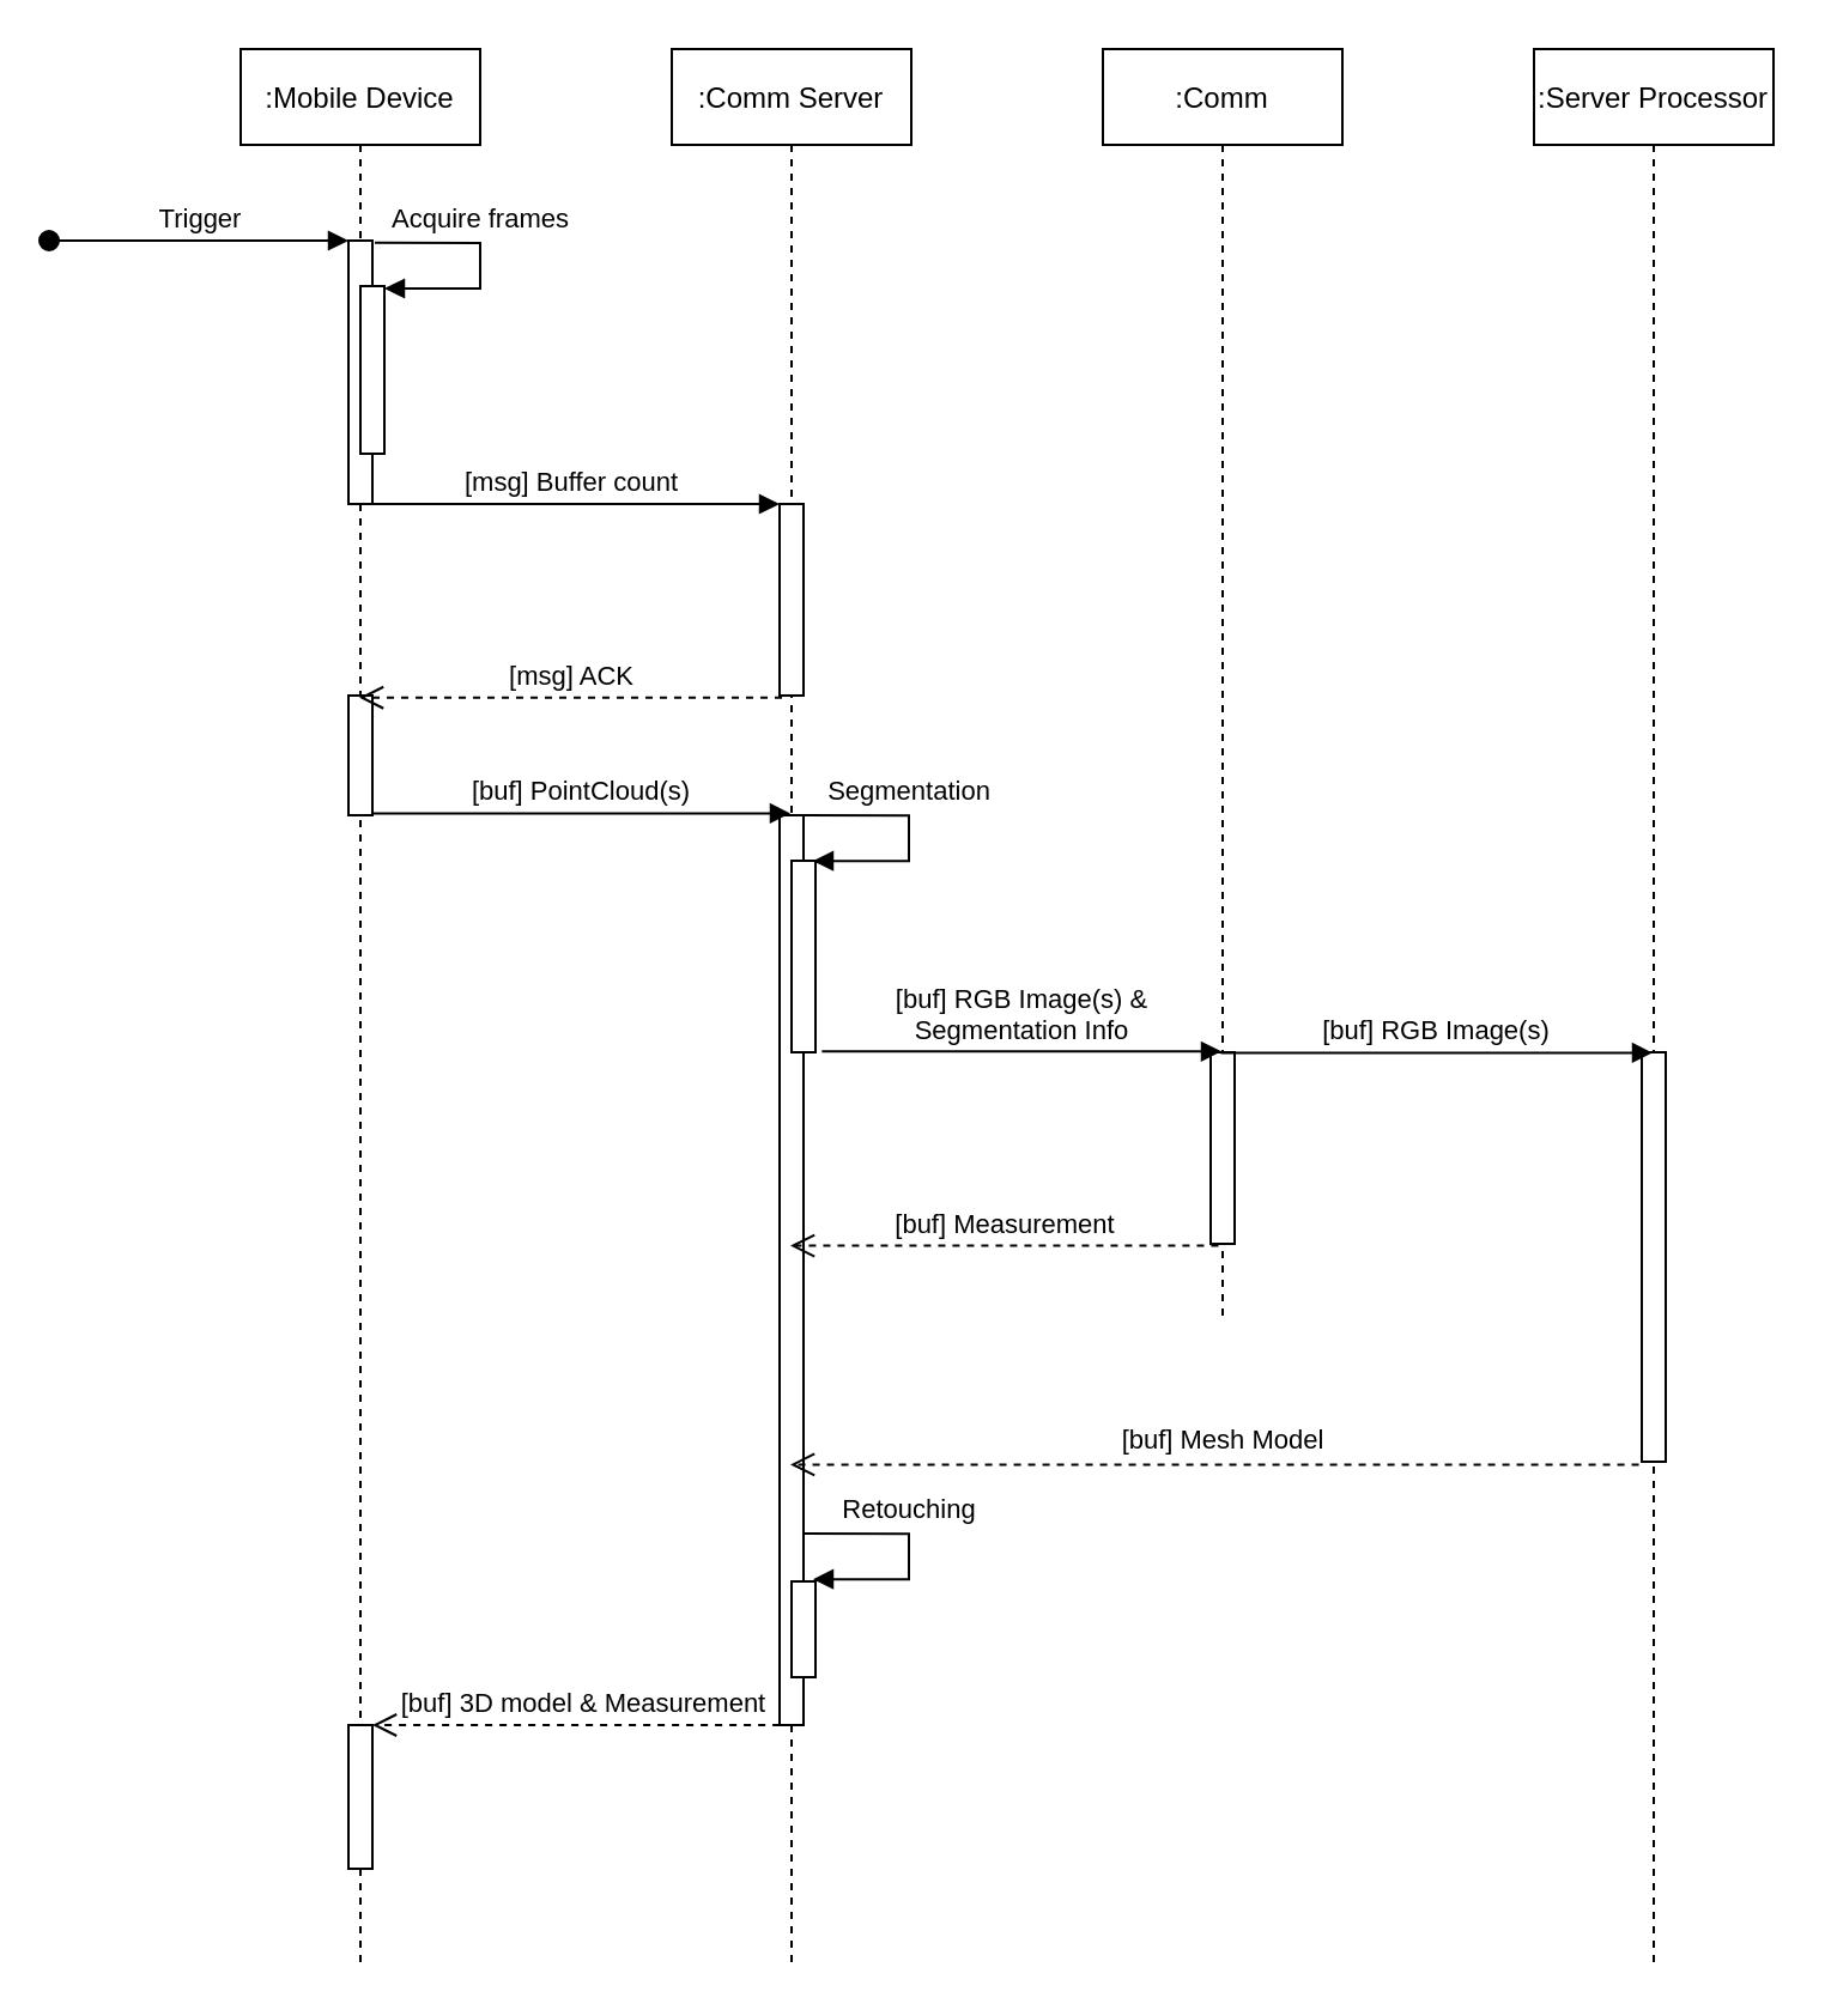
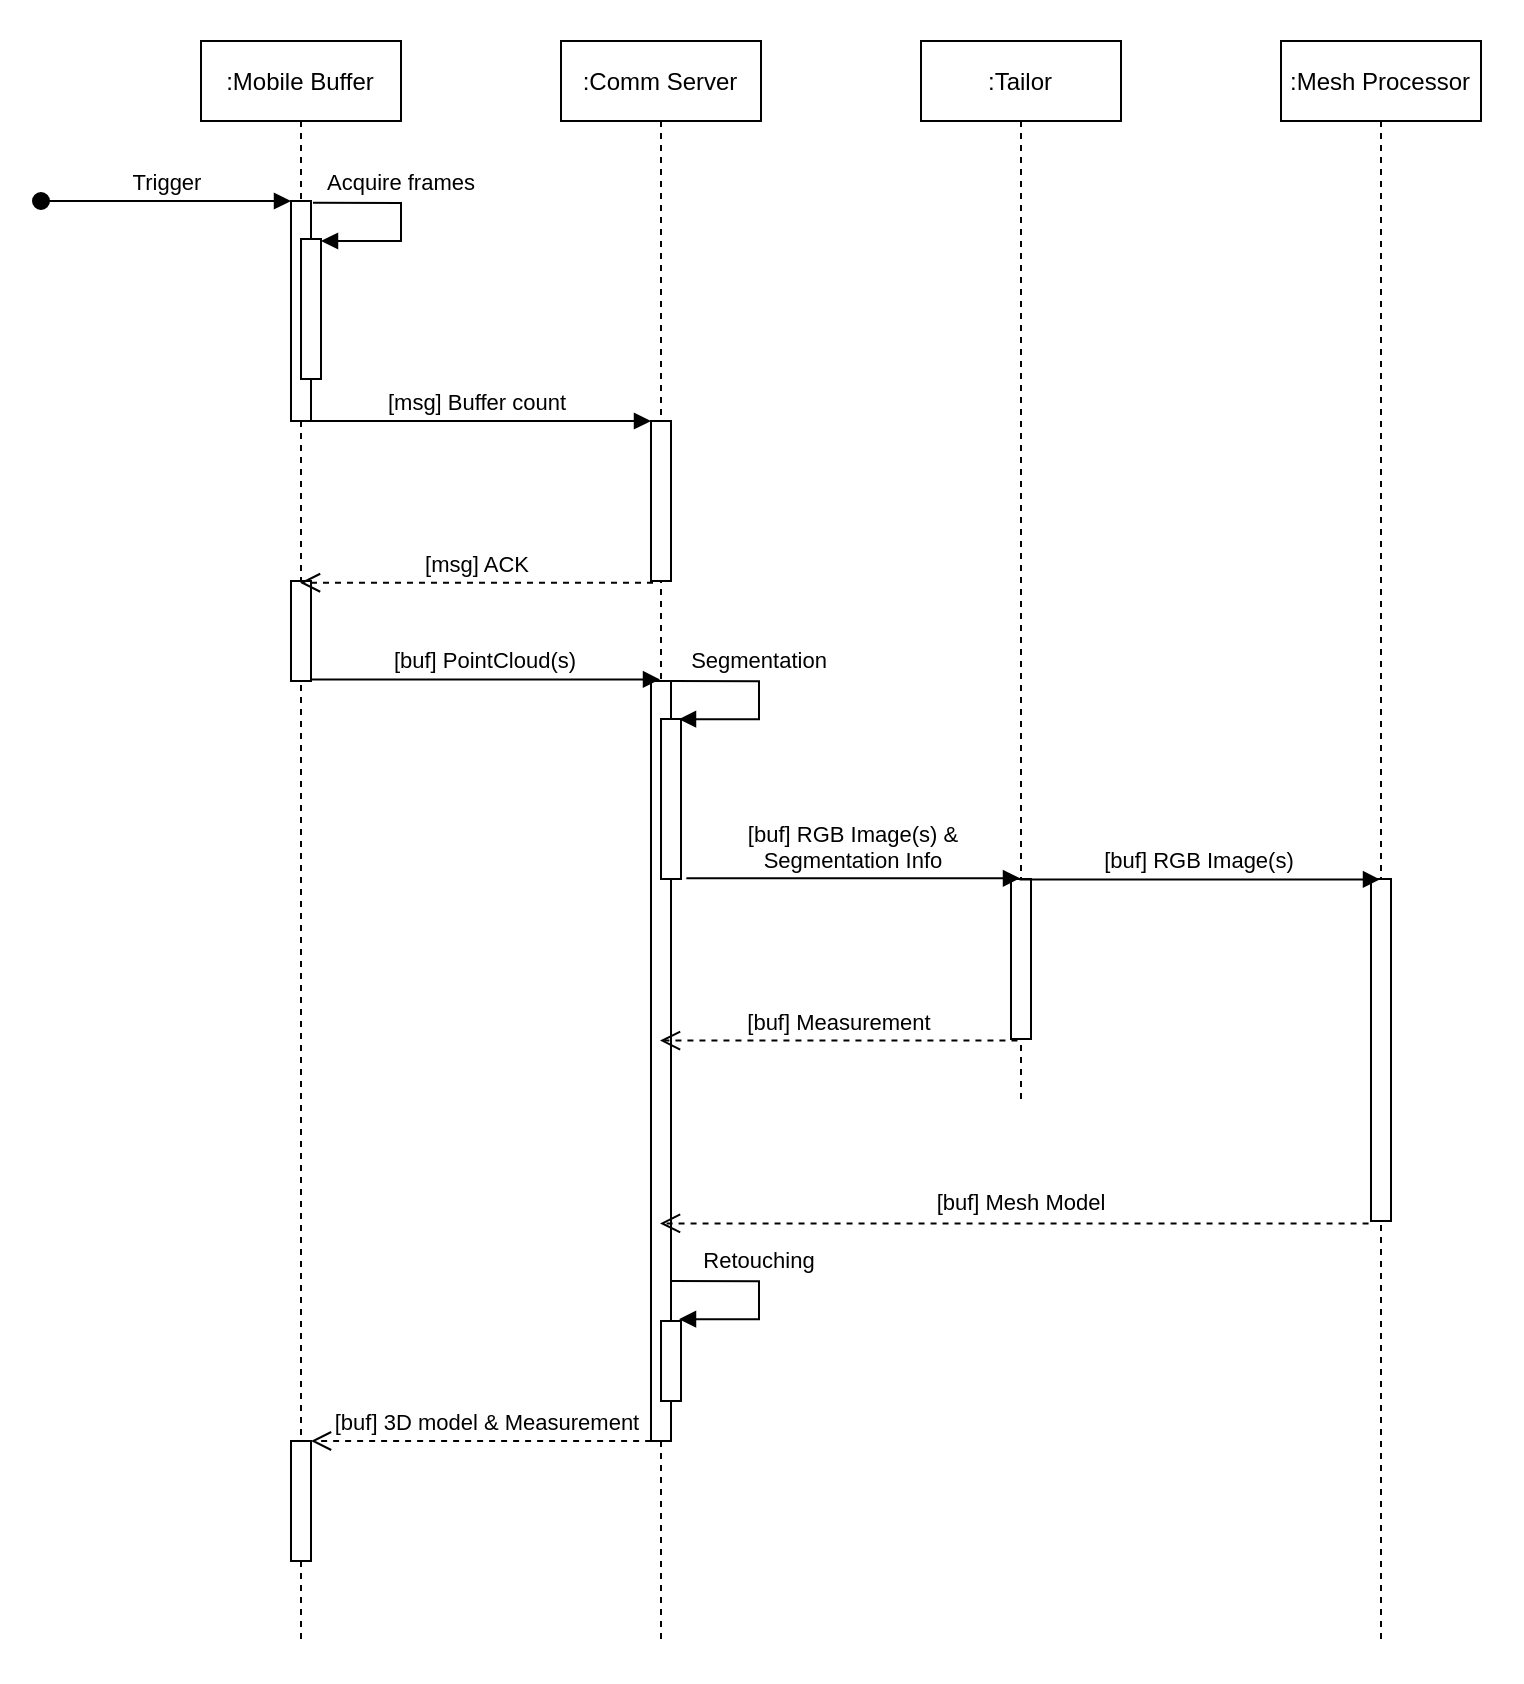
  <mxCell id="0" />
  <mxCell id="1" parent="0" />
- <mxCell id="2" value=":Mobile Device" style="shape=umlLifeline;perimeter=lifelinePerimeter;container=1;collapsible=0;recursiveResize=0;rounded=0;shadow=0;strokeWidth=1;" parent="1" vertex="1"><mxGeometry x="100" y="20" width="100" height="800" as="geometry" /></mxCell>
+ <mxCell id="2" value=":Mobile Buffer" style="shape=umlLifeline;perimeter=lifelinePerimeter;container=1;collapsible=0;recursiveResize=0;rounded=0;shadow=0;strokeWidth=1;" parent="1" vertex="1"><mxGeometry x="100" y="20" width="100" height="800" as="geometry" /></mxCell>
  <mxCell id="3" value="" style="html=1;points=[];perimeter=orthogonalPerimeter;" vertex="1" parent="2"><mxGeometry x="45" y="80" width="10" height="110" as="geometry" /></mxCell>
  <mxCell id="4" value="" style="html=1;points=[];perimeter=orthogonalPerimeter;" vertex="1" parent="2"><mxGeometry x="50" y="99" width="10" height="70" as="geometry" /></mxCell>
  <mxCell id="5" value="Acquire frames" style="html=1;verticalAlign=bottom;endArrow=block;rounded=0;exitX=1.1;exitY=0.008;exitDx=0;exitDy=0;exitPerimeter=0;" edge="1" parent="2" source="3" target="4"><mxGeometry x="-0.146" y="1" width="80" relative="1" as="geometry"><mxPoint x="250" y="220" as="sourcePoint" /><mxPoint x="60" y="100" as="targetPoint" /><Array as="points"><mxPoint x="100" y="81" /><mxPoint x="100" y="100" /></Array><mxPoint x="-1" y="-1" as="offset" /></mxGeometry></mxCell>
  <mxCell id="6" value="" style="html=1;points=[];perimeter=orthogonalPerimeter;" vertex="1" parent="2"><mxGeometry x="45" y="270" width="10" height="50" as="geometry" /></mxCell>
  <mxCell id="7" value="" style="html=1;points=[];perimeter=orthogonalPerimeter;" vertex="1" parent="2"><mxGeometry x="45" y="700" width="10" height="60" as="geometry" /></mxCell>
  <mxCell id="8" value="[buf] 3D model &amp;amp; Measurement" style="html=1;verticalAlign=bottom;endArrow=open;dashed=1;endSize=8;rounded=0;exitX=0.1;exitY=1.011;exitDx=0;exitDy=0;exitPerimeter=0;" edge="1" parent="2"><mxGeometry x="-0.003" relative="1" as="geometry"><mxPoint x="55.004" y="700.0" as="targetPoint" /><mxPoint x="231.06" y="700.0" as="sourcePoint" /><mxPoint as="offset" /></mxGeometry></mxCell>
  <mxCell id="9" value=":Comm Server" style="shape=umlLifeline;perimeter=lifelinePerimeter;container=1;collapsible=0;recursiveResize=0;rounded=0;shadow=0;strokeWidth=1;" parent="1" vertex="1"><mxGeometry x="280" y="20" width="100" height="800" as="geometry" /></mxCell>
  <mxCell id="10" value="" style="html=1;points=[];perimeter=orthogonalPerimeter;" vertex="1" parent="9"><mxGeometry x="45" y="190" width="10" height="80" as="geometry" /></mxCell>
  <mxCell id="11" value="" style="html=1;points=[];perimeter=orthogonalPerimeter;" vertex="1" parent="9"><mxGeometry x="45" y="320" width="10" height="380" as="geometry" /></mxCell>
  <mxCell id="12" value="" style="html=1;points=[];perimeter=orthogonalPerimeter;" vertex="1" parent="9"><mxGeometry x="50" y="339" width="10" height="80" as="geometry" /></mxCell>
  <mxCell id="13" value="Segmentation" style="html=1;verticalAlign=bottom;endArrow=block;rounded=0;exitX=1.1;exitY=0.008;exitDx=0;exitDy=0;exitPerimeter=0;" edge="1" parent="9"><mxGeometry x="-0.146" y="1" width="80" relative="1" as="geometry"><mxPoint x="55.0" y="320.0" as="sourcePoint" /><mxPoint x="59.0" y="339.12" as="targetPoint" /><Array as="points"><mxPoint x="99" y="320.12" /><mxPoint x="99" y="339.12" /></Array><mxPoint x="-1" y="-1" as="offset" /></mxGeometry></mxCell>
  <mxCell id="14" value="Retouching" style="html=1;verticalAlign=bottom;endArrow=block;rounded=0;exitX=1.1;exitY=0.008;exitDx=0;exitDy=0;exitPerimeter=0;" edge="1" parent="9"><mxGeometry x="-0.146" y="1" width="80" relative="1" as="geometry"><mxPoint x="55.0" y="620" as="sourcePoint" /><mxPoint x="59.0" y="639.12" as="targetPoint" /><Array as="points"><mxPoint x="99" y="620.12" /><mxPoint x="99" y="639.12" /></Array><mxPoint x="-1" y="-1" as="offset" /></mxGeometry></mxCell>
  <mxCell id="15" value="" style="html=1;points=[];perimeter=orthogonalPerimeter;" vertex="1" parent="9"><mxGeometry x="50" y="640" width="10" height="40" as="geometry" /></mxCell>
- <mxCell id="16" value=":Server Processor" style="shape=umlLifeline;perimeter=lifelinePerimeter;container=1;collapsible=0;recursiveResize=0;rounded=0;shadow=0;strokeWidth=1;" vertex="1" parent="1"><mxGeometry x="640" y="20" width="100" height="800" as="geometry" /></mxCell>
+ <mxCell id="16" value=":Mesh Processor" style="shape=umlLifeline;perimeter=lifelinePerimeter;container=1;collapsible=0;recursiveResize=0;rounded=0;shadow=0;strokeWidth=1;" vertex="1" parent="1"><mxGeometry x="640" y="20" width="100" height="800" as="geometry" /></mxCell>
  <mxCell id="17" value="" style="html=1;points=[];perimeter=orthogonalPerimeter;" vertex="1" parent="16"><mxGeometry x="45" y="419" width="10" height="171" as="geometry" /></mxCell>
- <mxCell id="18" value=":Comm" style="shape=umlLifeline;perimeter=lifelinePerimeter;container=1;collapsible=0;recursiveResize=0;rounded=0;shadow=0;strokeWidth=1;" vertex="1" parent="1"><mxGeometry x="460" y="20" width="100" height="530" as="geometry" /></mxCell>
+ <mxCell id="18" value=":Tailor" style="shape=umlLifeline;perimeter=lifelinePerimeter;container=1;collapsible=0;recursiveResize=0;rounded=0;shadow=0;strokeWidth=1;" vertex="1" parent="1"><mxGeometry x="460" y="20" width="100" height="530" as="geometry" /></mxCell>
  <mxCell id="19" value="" style="html=1;points=[];perimeter=orthogonalPerimeter;" vertex="1" parent="18"><mxGeometry x="45" y="419" width="10" height="80" as="geometry" /></mxCell>
  <mxCell id="20" value="[msg] Buffer count" style="html=1;verticalAlign=bottom;endArrow=block;entryX=0;entryY=0;rounded=0;" edge="1" target="10" parent="1" source="2"><mxGeometry relative="1" as="geometry"><mxPoint x="120" y="340" as="sourcePoint" /></mxGeometry></mxCell>
  <mxCell id="21" value="[msg] ACK" style="html=1;verticalAlign=bottom;endArrow=open;dashed=1;endSize=8;rounded=0;exitX=0.1;exitY=1.011;exitDx=0;exitDy=0;exitPerimeter=0;" edge="1" source="10" parent="1" target="2"><mxGeometry x="-0.003" relative="1" as="geometry"><mxPoint x="120" y="416" as="targetPoint" /><mxPoint x="320" y="290" as="sourcePoint" /><mxPoint as="offset" /></mxGeometry></mxCell>
  <mxCell id="22" value="Trigger" style="html=1;verticalAlign=bottom;startArrow=oval;endArrow=block;startSize=8;rounded=0;" edge="1" target="3" parent="1"><mxGeometry relative="1" as="geometry"><mxPoint x="20" y="100" as="sourcePoint" /></mxGeometry></mxCell>
  <mxCell id="23" value="[buf] PointCloud(s)" style="html=1;verticalAlign=bottom;endArrow=block;rounded=0;exitX=0.989;exitY=0.984;exitDx=0;exitDy=0;exitPerimeter=0;" edge="1" parent="1" source="6" target="9"><mxGeometry x="-0.001" relative="1" as="geometry"><mxPoint x="159.944" y="220" as="sourcePoint" /><mxPoint x="335" y="220" as="targetPoint" /><mxPoint as="offset" /></mxGeometry></mxCell>
  <mxCell id="24" value="[buf] RGB Image(s) &amp;amp; &lt;br&gt;Segmentation Info" style="html=1;verticalAlign=bottom;endArrow=block;rounded=0;exitX=1.267;exitY=0.996;exitDx=0;exitDy=0;exitPerimeter=0;" edge="1" parent="1" source="12" target="18"><mxGeometry x="-0.001" relative="1" as="geometry"><mxPoint x="380" y="420" as="sourcePoint" /><mxPoint x="554.61" y="420" as="targetPoint" /><mxPoint as="offset" /></mxGeometry></mxCell>
  <mxCell id="25" value="[buf] RGB Image(s)" style="html=1;verticalAlign=bottom;endArrow=block;rounded=0;exitX=0.493;exitY=0.549;exitDx=0;exitDy=0;exitPerimeter=0;" edge="1" parent="1"><mxGeometry x="-0.001" relative="1" as="geometry"><mxPoint x="509.3" y="439.24" as="sourcePoint" /><mxPoint x="689.5" y="439.24" as="targetPoint" /><mxPoint as="offset" /></mxGeometry></mxCell>
  <mxCell id="26" value="[buf] Measurement" style="html=1;verticalAlign=bottom;endArrow=open;dashed=1;endSize=8;rounded=0;exitX=0.322;exitY=1.01;exitDx=0;exitDy=0;exitPerimeter=0;" edge="1" parent="1" source="19" target="9"><mxGeometry x="-0.003" relative="1" as="geometry"><mxPoint x="130.004" y="500" as="targetPoint" /><mxPoint x="306.06" y="500" as="sourcePoint" /><mxPoint as="offset" /></mxGeometry></mxCell>
  <mxCell id="27" value="[buf] Mesh Model" style="html=1;verticalAlign=bottom;endArrow=open;dashed=1;endSize=8;rounded=0;exitX=-0.122;exitY=1.007;exitDx=0;exitDy=0;exitPerimeter=0;" edge="1" parent="1" source="17" target="9"><mxGeometry x="-0.018" y="-1" relative="1" as="geometry"><mxPoint x="350.004" y="560" as="targetPoint" /><mxPoint x="528.28" y="560" as="sourcePoint" /><mxPoint as="offset" /></mxGeometry></mxCell>
